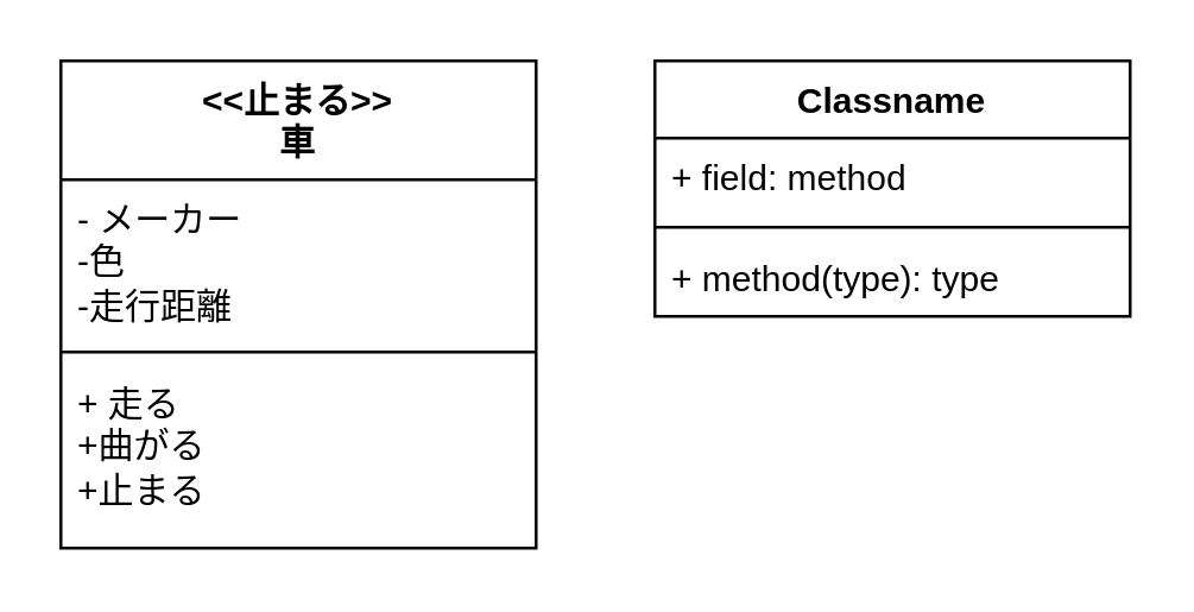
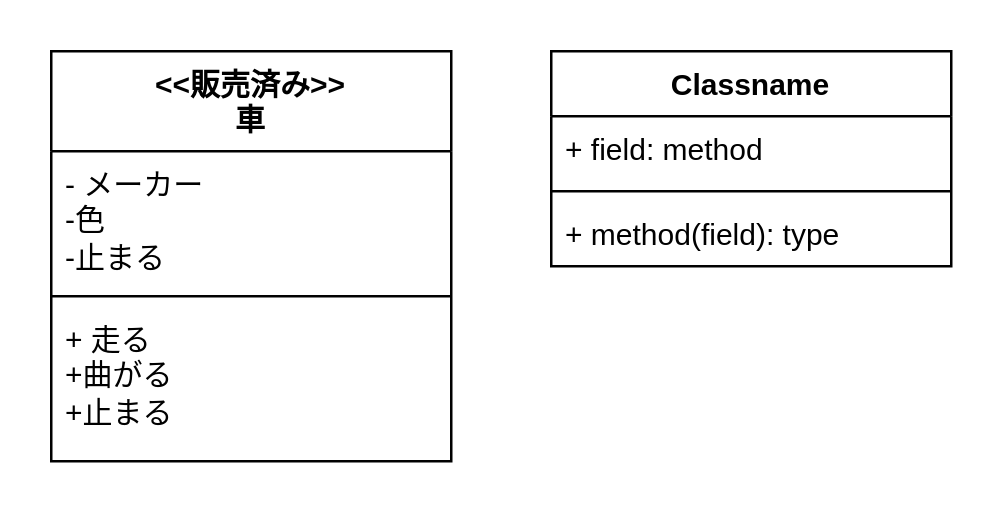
  <mxCell id="0" />
  <mxCell id="1" parent="0" />
- <mxCell id="2" value="&lt;div&gt;&amp;lt;&amp;lt;止まる&amp;gt;&amp;gt;&lt;/div&gt;車" style="swimlane;fontStyle=1;align=center;verticalAlign=top;childLayout=stackLayout;horizontal=1;startSize=40;horizontalStack=0;resizeParent=1;resizeParentMax=0;resizeLast=0;collapsible=1;marginBottom=0;whiteSpace=wrap;html=1;" vertex="1" parent="1"><mxGeometry x="20" y="20" width="160" height="164" as="geometry"><mxRectangle x="160" y="120" width="50" height="30" as="alternateBounds" /></mxGeometry></mxCell>
- <mxCell id="3" value="- メーカー&lt;div&gt;-色&lt;/div&gt;&lt;div&gt;-走行距離&lt;/div&gt;" style="text;strokeColor=none;fillColor=none;align=left;verticalAlign=top;spacingLeft=4;spacingRight=4;overflow=hidden;rotatable=0;points=[[0,0.5],[1,0.5]];portConstraint=eastwest;whiteSpace=wrap;html=1;" vertex="1" parent="2"><mxGeometry y="40" width="160" height="54" as="geometry" /></mxCell>
+ <mxCell id="2" value="&lt;div&gt;&amp;lt;&amp;lt;販売済み&amp;gt;&amp;gt;&lt;/div&gt;車" style="swimlane;fontStyle=1;align=center;verticalAlign=top;childLayout=stackLayout;horizontal=1;startSize=40;horizontalStack=0;resizeParent=1;resizeParentMax=0;resizeLast=0;collapsible=1;marginBottom=0;whiteSpace=wrap;html=1;" vertex="1" parent="1"><mxGeometry x="20" y="20" width="160" height="164" as="geometry"><mxRectangle x="160" y="120" width="50" height="30" as="alternateBounds" /></mxGeometry></mxCell>
+ <mxCell id="3" value="- メーカー&lt;div&gt;-色&lt;/div&gt;&lt;div&gt;-止まる&lt;/div&gt;" style="text;strokeColor=none;fillColor=none;align=left;verticalAlign=top;spacingLeft=4;spacingRight=4;overflow=hidden;rotatable=0;points=[[0,0.5],[1,0.5]];portConstraint=eastwest;whiteSpace=wrap;html=1;" vertex="1" parent="2"><mxGeometry y="40" width="160" height="54" as="geometry" /></mxCell>
  <mxCell id="4" value="" style="line;strokeWidth=1;fillColor=none;align=left;verticalAlign=middle;spacingTop=-1;spacingLeft=3;spacingRight=3;rotatable=0;labelPosition=right;points=[];portConstraint=eastwest;strokeColor=inherit;" vertex="1" parent="2"><mxGeometry y="94" width="160" height="8" as="geometry" /></mxCell>
  <mxCell id="5" value="+ 走る&lt;div&gt;+曲がる&lt;/div&gt;&lt;div&gt;+止まる&lt;/div&gt;" style="text;strokeColor=none;fillColor=none;align=left;verticalAlign=top;spacingLeft=4;spacingRight=4;overflow=hidden;rotatable=0;points=[[0,0.5],[1,0.5]];portConstraint=eastwest;whiteSpace=wrap;html=1;" vertex="1" parent="2"><mxGeometry y="102" width="160" height="62" as="geometry" /></mxCell>
  <mxCell id="6" value="Classname" style="swimlane;fontStyle=1;align=center;verticalAlign=top;childLayout=stackLayout;horizontal=1;startSize=26;horizontalStack=0;resizeParent=1;resizeParentMax=0;resizeLast=0;collapsible=1;marginBottom=0;whiteSpace=wrap;html=1;" vertex="1" parent="1"><mxGeometry x="220" y="20" width="160" height="86" as="geometry"><mxRectangle x="360" y="120" width="100" height="30" as="alternateBounds" /></mxGeometry></mxCell>
  <mxCell id="7" value="+ field: method" style="text;strokeColor=none;fillColor=none;align=left;verticalAlign=top;spacingLeft=4;spacingRight=4;overflow=hidden;rotatable=0;points=[[0,0.5],[1,0.5]];portConstraint=eastwest;whiteSpace=wrap;html=1;" vertex="1" parent="6"><mxGeometry y="26" width="160" height="26" as="geometry" /></mxCell>
  <mxCell id="8" value="" style="line;strokeWidth=1;fillColor=none;align=left;verticalAlign=middle;spacingTop=-1;spacingLeft=3;spacingRight=3;rotatable=0;labelPosition=right;points=[];portConstraint=eastwest;strokeColor=inherit;" vertex="1" parent="6"><mxGeometry y="52" width="160" height="8" as="geometry" /></mxCell>
- <mxCell id="9" value="+ method(type): type" style="text;strokeColor=none;fillColor=none;align=left;verticalAlign=top;spacingLeft=4;spacingRight=4;overflow=hidden;rotatable=0;points=[[0,0.5],[1,0.5]];portConstraint=eastwest;whiteSpace=wrap;html=1;" vertex="1" parent="6"><mxGeometry y="60" width="160" height="26" as="geometry" /></mxCell>
+ <mxCell id="9" value="+ method(field): type" style="text;strokeColor=none;fillColor=none;align=left;verticalAlign=top;spacingLeft=4;spacingRight=4;overflow=hidden;rotatable=0;points=[[0,0.5],[1,0.5]];portConstraint=eastwest;whiteSpace=wrap;html=1;" vertex="1" parent="6"><mxGeometry y="60" width="160" height="26" as="geometry" /></mxCell>
